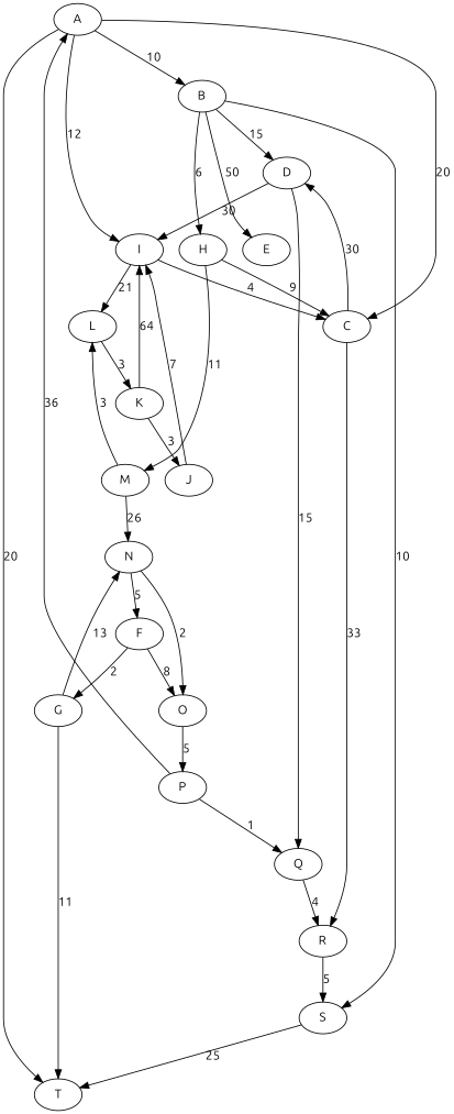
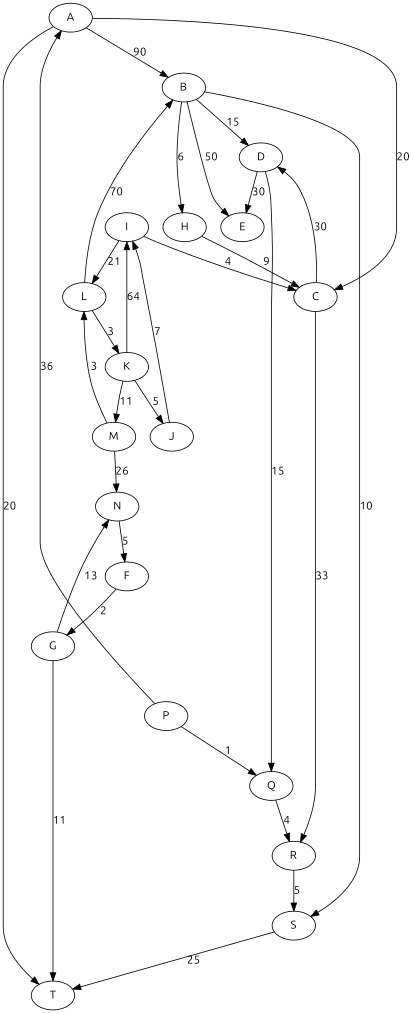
  digraph {
    fontname=Ubuntu
    node [fontname=Ubuntu shape=oval]
    edge [fontname=Ubuntu]
    A
    B
    C
    I
    T
    D
    E
    H
    S
    R
    L
    Q
    M
    F
    G
-   O
    P
    N
    K
    J
-   A -> B [label=10]
+   A -> B [label=90]
    A -> C [label=20]
-   A -> I [label=12]
    A -> T [label=20]
    B -> D [label=15]
    B -> E [label=50]
    B -> H [label=6]
    B -> S [label=10]
    C -> D [label=30]
    C -> R [label=33]
    I -> C [label=4]
    I -> L [label=21]
-   D -> I [label=30]
+   D -> E [label=30]
    D -> Q [label=15]
    H -> C [label=9]
-   H -> M [label=11]
+   K -> M [label=11]
    S -> T [label=25]
    R -> S [label=5]
+   L -> B [label=70]
    L -> K [label=3]
    Q -> R [label=4]
    M -> L [label=3]
    M -> N [label=26]
    F -> G [label=2]
-   F -> O [label=8]
    G -> T [label=11]
    G -> N [label=13]
-   O -> P [label=5]
    P -> A [label=36]
    P -> Q [label=1]
    N -> F [label=5]
-   N -> O [label=2]
    K -> I [label=64]
-   K -> J [label=3]
+   K -> J [label=5]
    J -> I [label=7]
  }
